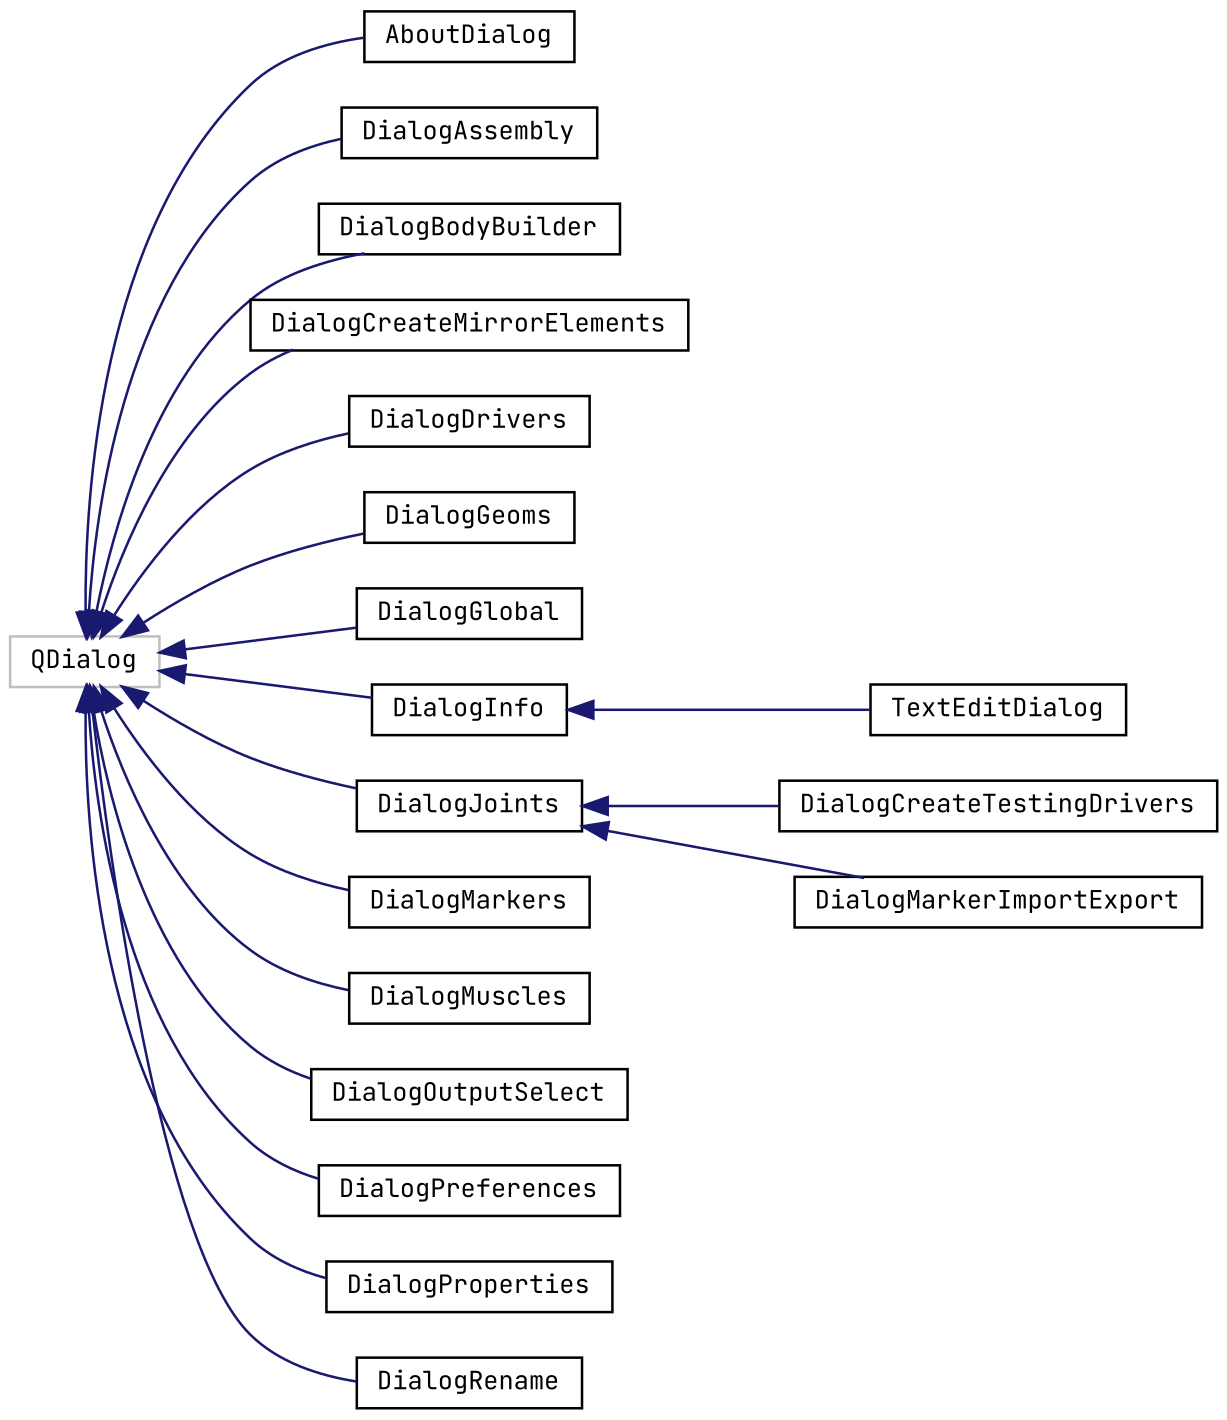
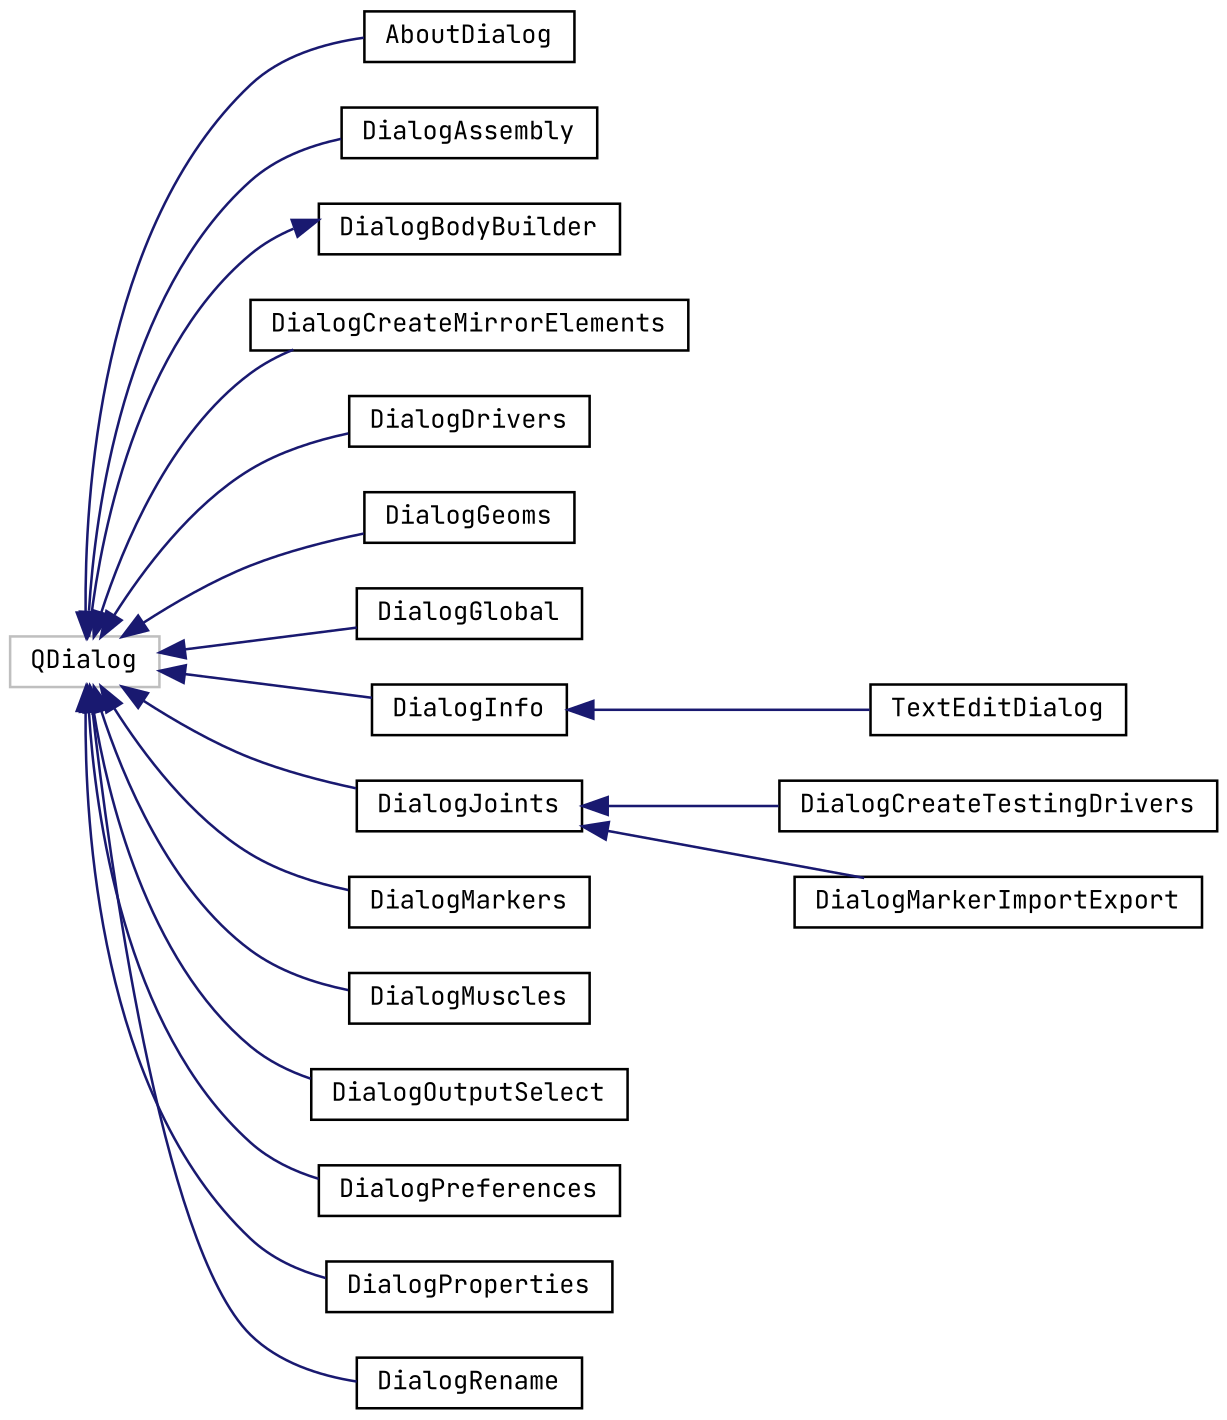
  digraph {
    fontname="JetBrains Mono"
    rankdir=LR
    node [color=black fillcolor=white fontname="JetBrains Mono" fontsize=10 shape=record style=filled]
    edge [color=midnightblue dir=back fontname="JetBrains Mono" fontsize=10 labelfontname=Helvetica labelfontsize=10 style=solid]
    n1 [color=grey75 height=0.2 label=QDialog width=0.4]
    n2 [height=0.2 label=AboutDialog width=0.4]
    n3 [height=0.2 label=DialogAssembly width=0.4]
    n4 [height=0.2 label=DialogBodyBuilder width=0.4]
    n5 [height=0.2 label=DialogCreateMirrorElements width=0.4]
    n6 [height=0.2 label=DialogDrivers width=0.4]
    n7 [height=0.2 label=DialogGeoms width=0.4]
    n8 [height=0.2 label=DialogGlobal width=0.4]
    n9 [height=0.2 label=DialogInfo width=0.4]
    n10 [height=0.2 label=DialogJoints width=0.4]
    n11 [height=0.2 label=DialogMarkers width=0.4]
    n12 [height=0.2 label=DialogMuscles width=0.4]
    n13 [height=0.2 label=DialogOutputSelect width=0.4]
    n14 [height=0.2 label=DialogPreferences width=0.4]
    n15 [height=0.2 label=DialogProperties width=0.4]
    n16 [height=0.2 label=DialogRename width=0.4]
    n17 [height=0.2 label=DialogCreateTestingDrivers width=0.4]
    n18 [height=0.2 label=TextEditDialog width=0.4]
    n19 [height=0.2 label=DialogMarkerImportExport width=0.4]
    n1 -> n2
    n1 -> n3
-   n1 -> n4
+   n4 -> n1
    n1 -> n5
    n1 -> n6
    n1 -> n7
    n1 -> n8
    n1 -> n9
    n1 -> n10
    n1 -> n11
    n1 -> n12
    n1 -> n13
    n1 -> n14
    n1 -> n15
    n1 -> n16
    n9 -> n18
    n10 -> n17
    n10 -> n19
  }
